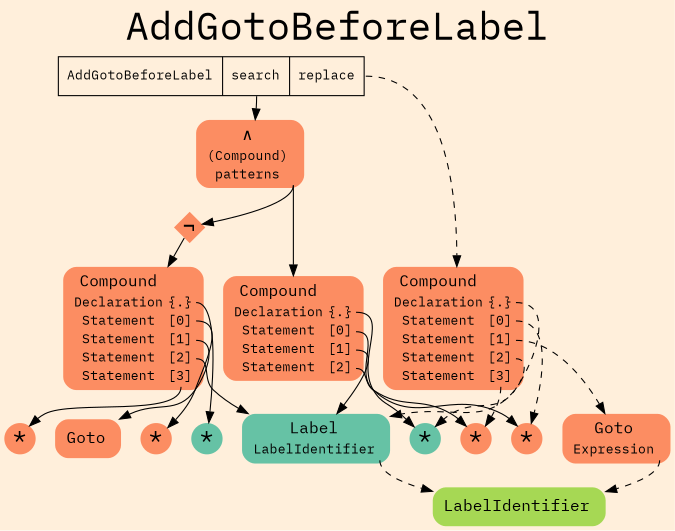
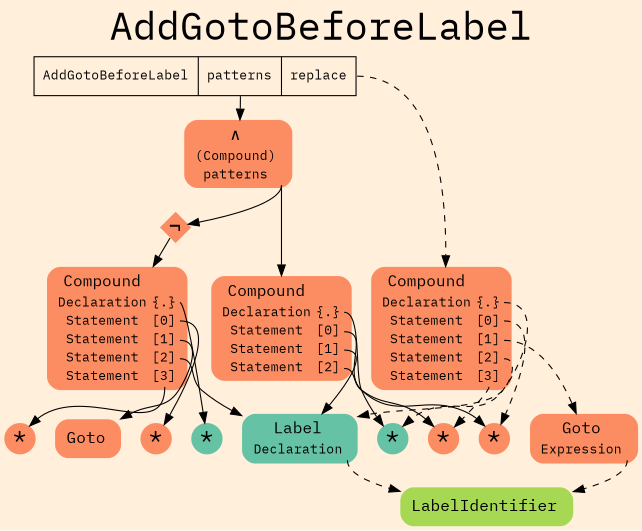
  digraph {
    bgcolor=antiquewhite1
    color=black
    fontcolor=black
    fontname="IBM Plex Mono"
    fontsize=36
    label=AddGotoBeforeLabel
    labelloc=t
    rankdir=TB
    ranksep=0.3
    node [fillcolor="/set28/2" fontname="IBM Plex Mono" fontsize=12 shape=plaintext style=filled]
    edge [color=black fontcolor=black fontname="IBM Plex Mono" tailport=port0]
-   n1 [color=black fillcolor=antiquewhite1 fontcolor=black label="<fixed> AddGotoBeforeLabel | <port0> search | <port1> replace" shape=record]
+   n1 [color=black fillcolor=antiquewhite1 fontcolor=black label="<fixed> AddGotoBeforeLabel | <port0> patterns | <port1> replace" shape=record]
    n2 [label=<<TABLE BORDER="0" CELLBORDER="0" CELLSPACING="0">      <TR><TD><FONT POINT-SIZE="15.0">∧</FONT></TD><TD></TD></TR>      <TR><TD>(Compound)</TD><TD PORT="port0"></TD></TR>      <TR><TD>patterns</TD><TD PORT="port1"></TD></TR>     </TABLE>> style="rounded,filled"]
    n3 [label=<<TABLE BORDER="0" CELLBORDER="0" CELLSPACING="0">      <TR><TD><FONT POINT-SIZE="15.0">Compound</FONT></TD><TD></TD></TR>      <TR><TD>Declaration</TD><TD PORT="port0">{.}</TD></TR>      <TR><TD>Statement</TD><TD PORT="port1">[0]</TD></TR>      <TR><TD>Statement</TD><TD PORT="port2">[1]</TD></TR>      <TR><TD>Statement</TD><TD PORT="port3">[2]</TD></TR>      <TR><TD>Statement</TD><TD PORT="port4">[3]</TD></TR>     </TABLE>> style="rounded,filled"]
    n4 [label=<<TABLE BORDER="0" CELLBORDER="0" CELLSPACING="0">      <TR><TD><FONT POINT-SIZE="15.0">Compound</FONT></TD><TD></TD></TR>      <TR><TD>Declaration</TD><TD PORT="port0">{.}</TD></TR>      <TR><TD>Statement</TD><TD PORT="port1">[0]</TD></TR>      <TR><TD>Statement</TD><TD PORT="port2">[1]</TD></TR>      <TR><TD>Statement</TD><TD PORT="port3">[2]</TD></TR>     </TABLE>> style="rounded,filled"]
    n5 [fixedsize=true fontsize=20 height=0.4 label=<¬> penwidth=0.0 shape=diamond width=0.4]
    n6 [fillcolor="/set28/1" fixedsize=true fontsize=20 height=0.4 label=<*> penwidth=0.0 shape=circle width=0.4]
    n7 [fixedsize=true fontsize=20 height=0.4 label=<*> penwidth=0.0 shape=circle width=0.4]
-   n8 [fillcolor="/set28/1" label=<<TABLE BORDER="0" CELLBORDER="0" CELLSPACING="0">      <TR><TD><FONT POINT-SIZE="15.0">Label</FONT></TD><TD></TD></TR>      <TR><TD>LabelIdentifier</TD><TD PORT="port0"></TD></TR>     </TABLE>> style="rounded,filled"]
+   n8 [fillcolor="/set28/1" label=<<TABLE BORDER="0" CELLBORDER="0" CELLSPACING="0">      <TR><TD><FONT POINT-SIZE="15.0">Label</FONT></TD><TD></TD></TR>      <TR><TD>Declaration</TD><TD PORT="port0"></TD></TR>     </TABLE>> style="rounded,filled"]
    n9 [fixedsize=true fontsize=20 height=0.4 label=<*> penwidth=0.0 shape=circle width=0.4]
    n10 [label=<<TABLE BORDER="0" CELLBORDER="0" CELLSPACING="0">      <TR><TD><FONT POINT-SIZE="15.0">Goto</FONT></TD><TD></TD></TR>      <TR><TD>Expression</TD><TD PORT="port0"></TD></TR>     </TABLE>> style="rounded,filled"]
    n11 [label=<<TABLE BORDER="0" CELLBORDER="0" CELLSPACING="0">      <TR><TD><FONT POINT-SIZE="15.0">Compound</FONT></TD><TD></TD></TR>      <TR><TD>Declaration</TD><TD PORT="port0">{.}</TD></TR>      <TR><TD>Statement</TD><TD PORT="port1">[0]</TD></TR>      <TR><TD>Statement</TD><TD PORT="port2">[1]</TD></TR>      <TR><TD>Statement</TD><TD PORT="port3">[2]</TD></TR>      <TR><TD>Statement</TD><TD PORT="port4">[3]</TD></TR>     </TABLE>> style="rounded,filled"]
    n12 [fillcolor="/set28/5" label=<<TABLE BORDER="0" CELLBORDER="0" CELLSPACING="0">      <TR><TD><FONT POINT-SIZE="15.0">LabelIdentifier</FONT></TD><TD></TD></TR>     </TABLE>> style="rounded,filled"]
    n13 [fillcolor="/set28/1" fixedsize=true fontsize=20 height=0.4 label=<*> penwidth=0.0 shape=circle width=0.4]
    n14 [fixedsize=true fontsize=20 height=0.4 label=<*> penwidth=0.0 shape=circle width=0.4]
    n15 [label=<<TABLE BORDER="0" CELLBORDER="0" CELLSPACING="0">      <TR><TD><FONT POINT-SIZE="15.0">Goto</FONT></TD><TD></TD></TR>     </TABLE>> style="rounded,filled"]
    n16 [fixedsize=true fontsize=20 height=0.4 label=<*> penwidth=0.0 shape=circle width=0.4]
    n1 -> n2
    n1 -> n3 [style=dashed tailport=port1]
    n2 -> n4 [tailport=port1]
    n2 -> n5 [tailport=port1]
    n3 -> n6 [style=dashed]
    n3 -> n7 [style=dashed tailport=port1]
    n3 -> n8 [style=dashed tailport=port3]
    n3 -> n9 [style=dashed tailport=port4]
    n3 -> n10 [style=dashed tailport=port2]
    n4 -> n6
    n4 -> n7 [tailport=port1]
    n4 -> n8 [tailport=port2]
    n4 -> n9 [tailport=port3]
    n5 -> n11
    n8 -> n12 [style=dashed]
    n10 -> n12 [style=dashed]
    n11 -> n8 [tailport=port3]
    n11 -> n13
    n11 -> n14 [tailport=port1]
    n11 -> n15 [tailport=port2]
    n11 -> n16 [tailport=port4]
  }
